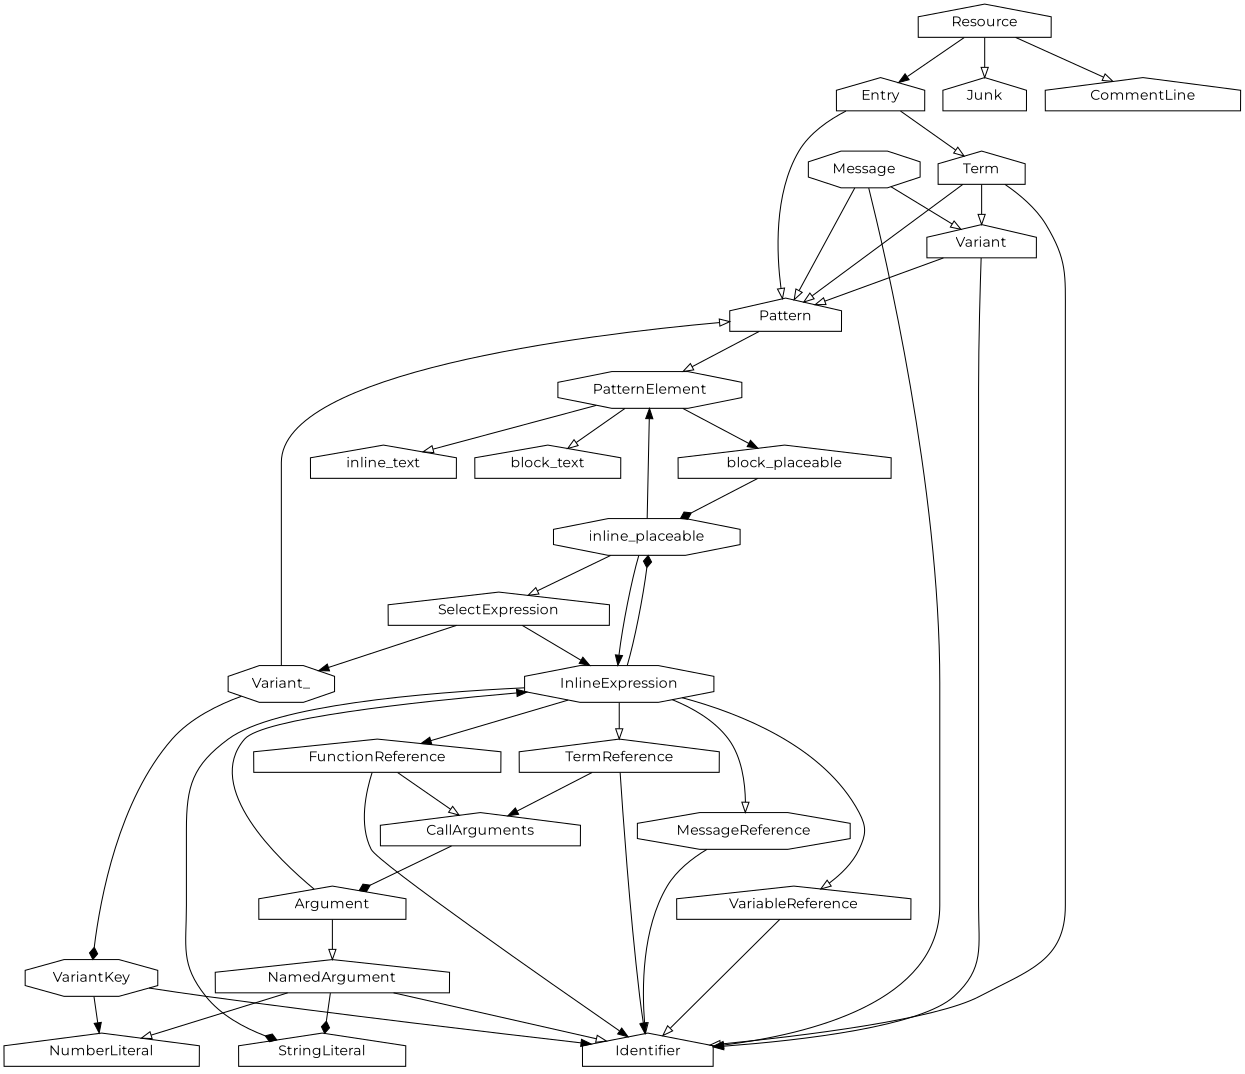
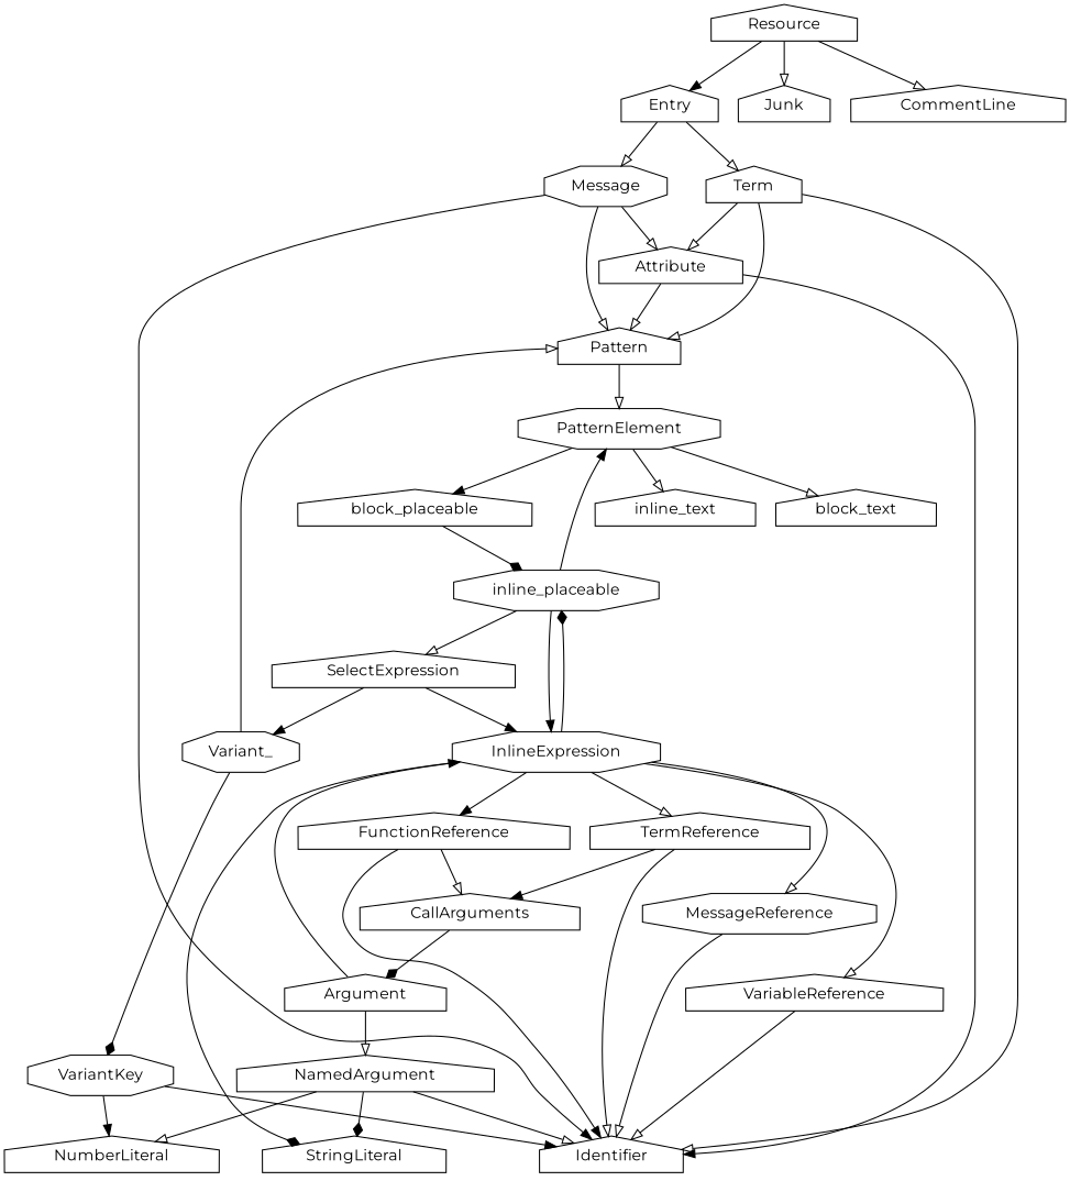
  digraph {
    fontname=Montserrat
    node [fontname=Montserrat shape=house]
    edge [arrowhead=onormal fontname=Montserrat]
    Resource
    Entry
    Junk
    CommentLine
    Message [shape=octagon]
    Term
    Identifier
    Pattern
-   Attribute [label=Variant]
+   Attribute
    PatternElement [shape=octagon]
    inline_text
    block_text
    block_placeable
    inline_placeable [shape=octagon]
    SelectExpression
    InlineExpression [shape=octagon]
    Variant_ [shape=octagon]
    StringLiteral
    FunctionReference
    MessageReference [shape=octagon]
    TermReference
    VariableReference
    VariantKey [shape=octagon]
    CallArguments
    Argument
    NamedArgument
    NumberLiteral
    Resource -> Entry [arrowhead=normal]
    Resource -> Junk
    Resource -> CommentLine
-   Entry -> Pattern
+   Entry -> Message
    Entry -> Term
    Message -> Identifier [arrowhead=normal]
    Message -> Pattern
    Message -> Attribute
    Term -> Identifier
    Term -> Pattern
    Term -> Attribute
    Pattern -> PatternElement
    Attribute -> Identifier [arrowhead=normal]
    Attribute -> Pattern
    PatternElement -> inline_text
    PatternElement -> block_text
    PatternElement -> block_placeable [arrowhead=normal]
    block_placeable -> inline_placeable [arrowhead=diamond]
    inline_placeable -> PatternElement [arrowhead=normal]
    inline_placeable -> SelectExpression
    inline_placeable -> InlineExpression [arrowhead=normal]
    SelectExpression -> InlineExpression [arrowhead=normal]
    SelectExpression -> Variant_ [arrowhead=normal]
    InlineExpression -> inline_placeable [arrowhead=diamond]
    InlineExpression -> StringLiteral [arrowhead=diamond]
    InlineExpression -> FunctionReference [arrowhead=normal]
    InlineExpression -> MessageReference
    InlineExpression -> TermReference
    InlineExpression -> VariableReference
    Variant_ -> Pattern
    Variant_ -> VariantKey [arrowhead=diamond]
    FunctionReference -> Identifier [arrowhead=normal]
    FunctionReference -> CallArguments
    MessageReference -> Identifier
-   TermReference -> Identifier [arrowhead=normal]
+   TermReference -> Identifier
    TermReference -> CallArguments [arrowhead=normal]
    VariableReference -> Identifier
    VariantKey -> Identifier [arrowhead=normal]
    VariantKey -> NumberLiteral [arrowhead=normal]
    CallArguments -> Argument [arrowhead=diamond]
    Argument -> InlineExpression [arrowhead=normal]
    Argument -> NamedArgument
    NamedArgument -> Identifier
    NamedArgument -> StringLiteral [arrowhead=diamond]
    NamedArgument -> NumberLiteral
  }
